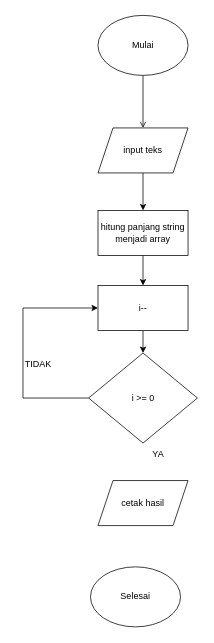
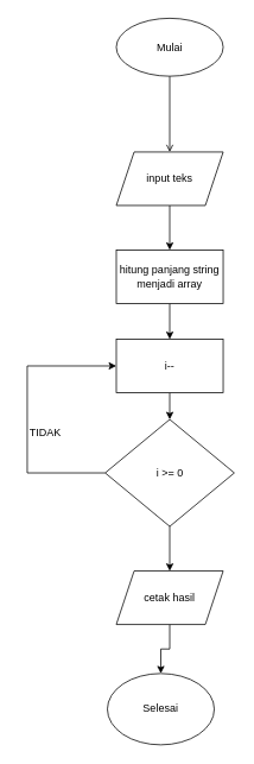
  <mxCell id="0" />
  <mxCell id="1" parent="0" />
  <mxCell id="2" style="edgeStyle=orthogonalEdgeStyle;rounded=0;orthogonalLoop=1;jettySize=auto;html=1;exitX=0.5;exitY=1;exitDx=0;exitDy=0;endArrow=open;" parent="1" source="3" target="5" edge="1"><mxGeometry relative="1" as="geometry" /></mxCell>
- <mxCell id="3" value="Mulai" style="ellipse;whiteSpace=wrap;html=1;" parent="1" vertex="1"><mxGeometry x="130" y="20" width="120" height="80" as="geometry" /></mxCell>
+ <mxCell id="3" value="Mulai" style="ellipse;whiteSpace=wrap;html=1;" parent="1" vertex="1"><mxGeometry x="130" y="20" width="120" height="65" as="geometry" /></mxCell>
  <mxCell id="4" style="edgeStyle=orthogonalEdgeStyle;rounded=0;orthogonalLoop=1;jettySize=auto;html=1;exitX=0.5;exitY=1;exitDx=0;exitDy=0;entryX=0.5;entryY=0;entryDx=0;entryDy=0;" parent="1" source="5" target="7" edge="1"><mxGeometry relative="1" as="geometry" /></mxCell>
  <mxCell id="5" value="input teks" style="shape=parallelogram;perimeter=parallelogramPerimeter;whiteSpace=wrap;html=1;fixedSize=1;" parent="1" vertex="1"><mxGeometry x="130" y="170" width="120" height="60" as="geometry" /></mxCell>
  <mxCell id="6" style="edgeStyle=orthogonalEdgeStyle;rounded=0;orthogonalLoop=1;jettySize=auto;html=1;exitX=0.5;exitY=1;exitDx=0;exitDy=0;entryX=0.5;entryY=0;entryDx=0;entryDy=0;" parent="1" source="7" target="12" edge="1"><mxGeometry relative="1" as="geometry" /></mxCell>
  <mxCell id="7" value="hitung panjang string menjadi array" style="rounded=0;whiteSpace=wrap;html=1;" parent="1" vertex="1"><mxGeometry x="130" y="280" width="120" height="60" as="geometry" /></mxCell>
+ <mxCell id="8" style="edgeStyle=orthogonalEdgeStyle;rounded=0;orthogonalLoop=1;jettySize=auto;html=1;exitX=0.5;exitY=1;exitDx=0;exitDy=0;entryX=0.5;entryY=0;entryDx=0;entryDy=0;" parent="1" source="10" target="14" edge="1"><mxGeometry relative="1" as="geometry" /></mxCell>
  <mxCell id="9" style="edgeStyle=orthogonalEdgeStyle;rounded=0;orthogonalLoop=1;jettySize=auto;html=1;exitX=0;exitY=0.5;exitDx=0;exitDy=0;entryX=0;entryY=0.5;entryDx=0;entryDy=0;" parent="1" source="10" target="12" edge="1"><mxGeometry relative="1" as="geometry"><mxPoint x="-10" y="390" as="targetPoint" /><Array as="points"><mxPoint x="30" y="530" /><mxPoint x="30" y="410" /></Array></mxGeometry></mxCell>
  <mxCell id="10" value="i &amp;gt;= 0" style="rhombus;whiteSpace=wrap;html=1;" parent="1" vertex="1"><mxGeometry x="117.5" y="470" width="145" height="120" as="geometry" /></mxCell>
  <mxCell id="11" style="edgeStyle=orthogonalEdgeStyle;rounded=0;orthogonalLoop=1;jettySize=auto;html=1;exitX=0.5;exitY=1;exitDx=0;exitDy=0;entryX=0.5;entryY=0;entryDx=0;entryDy=0;" parent="1" source="12" target="10" edge="1"><mxGeometry relative="1" as="geometry" /></mxCell>
  <mxCell id="12" value="i--" style="rounded=0;whiteSpace=wrap;html=1;" parent="1" vertex="1"><mxGeometry x="130" y="380" width="120" height="60" as="geometry" /></mxCell>
+ <mxCell id="13" style="edgeStyle=orthogonalEdgeStyle;rounded=0;orthogonalLoop=1;jettySize=auto;html=1;exitX=0.5;exitY=1;exitDx=0;exitDy=0;entryX=0.5;entryY=0;entryDx=0;entryDy=0;" parent="1" source="14" target="15" edge="1"><mxGeometry relative="1" as="geometry" /></mxCell>
  <mxCell id="14" value="cetak hasil" style="shape=parallelogram;perimeter=parallelogramPerimeter;whiteSpace=wrap;html=1;fixedSize=1;" parent="1" vertex="1"><mxGeometry x="130" y="640" width="120" height="60" as="geometry" /></mxCell>
  <mxCell id="15" value="Selesai" style="ellipse;whiteSpace=wrap;html=1;" parent="1" vertex="1"><mxGeometry x="120" y="755" width="120" height="80" as="geometry" /></mxCell>
- <mxCell id="16" value="YA" style="text;html=1;align=center;verticalAlign=middle;resizable=0;points=[];autosize=1;strokeColor=none;fillColor=none;" parent="1" vertex="1"><mxGeometry x="190" y="590" width="40" height="30" as="geometry" /></mxCell>
  <mxCell id="17" value="TIDAK" style="text;html=1;align=center;verticalAlign=middle;resizable=0;points=[];autosize=1;strokeColor=none;fillColor=none;" parent="1" vertex="1"><mxGeometry x="20" y="470" width="60" height="30" as="geometry" /></mxCell>
